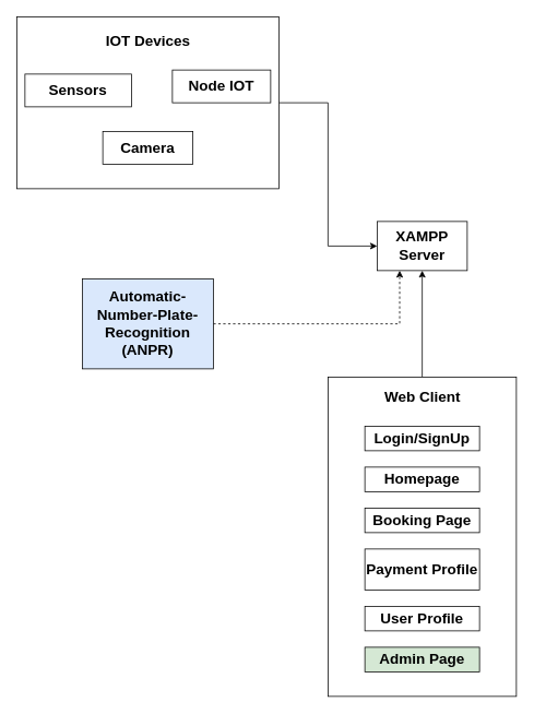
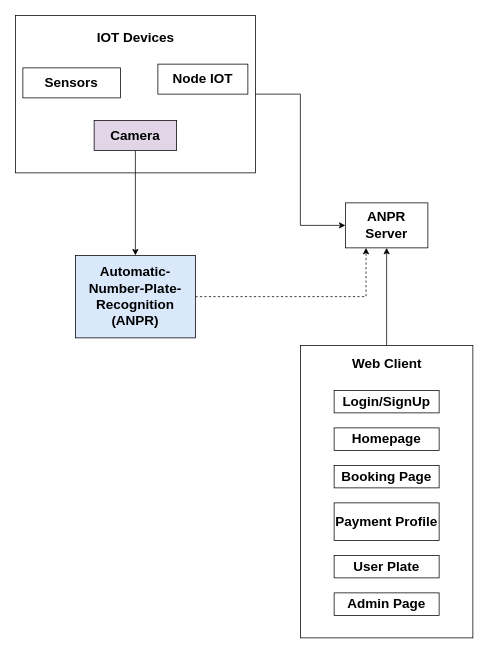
  <mxCell id="0" />
  <mxCell id="1" parent="0" />
  <mxCell id="2" style="edgeStyle=orthogonalEdgeStyle;rounded=0;orthogonalLoop=1;jettySize=auto;html=1;entryX=0;entryY=0.5;entryDx=0;entryDy=0;" parent="1" source="3" target="9" edge="1"><mxGeometry relative="1" as="geometry" /></mxCell>
  <mxCell id="3" value="" style="rounded=0;whiteSpace=wrap;html=1;" parent="1" vertex="1"><mxGeometry x="20" y="20" width="320" height="210" as="geometry" /></mxCell>
  <mxCell id="4" value="&lt;font style=&quot;font-size: 18px;&quot;&gt;&lt;b style=&quot;&quot;&gt;IOT Devices&lt;/b&gt;&lt;/font&gt;" style="text;html=1;align=center;verticalAlign=middle;resizable=0;points=[];autosize=1;strokeColor=none;fillColor=none;" parent="1" vertex="1"><mxGeometry x="115" y="30" width="130" height="40" as="geometry" /></mxCell>
  <mxCell id="5" value="&lt;b&gt;&lt;font style=&quot;font-size: 18px;&quot;&gt;Node IOT&lt;/font&gt;&lt;/b&gt;" style="rounded=0;whiteSpace=wrap;html=1;" parent="1" vertex="1"><mxGeometry x="210" y="85" width="120" height="40" as="geometry" /></mxCell>
  <mxCell id="6" value="&lt;b&gt;&lt;font style=&quot;font-size: 18px;&quot;&gt;Sensors&lt;/font&gt;&lt;/b&gt;" style="rounded=0;whiteSpace=wrap;html=1;" parent="1" vertex="1"><mxGeometry x="30" y="90" width="130" height="40" as="geometry" /></mxCell>
- <mxCell id="8" value="&lt;b&gt;&lt;font style=&quot;font-size: 18px;&quot;&gt;Camera&lt;/font&gt;&lt;/b&gt;" style="rounded=0;whiteSpace=wrap;html=1;" parent="1" vertex="1"><mxGeometry x="125" y="160" width="110" height="40" as="geometry" /></mxCell>
- <mxCell id="9" value="&lt;b&gt;&lt;font style=&quot;font-size: 18px;&quot;&gt;XAMPP Server&lt;/font&gt;&lt;/b&gt;" style="rounded=0;whiteSpace=wrap;html=1;" parent="1" vertex="1"><mxGeometry x="460" y="270" width="110" height="60" as="geometry" /></mxCell>
+ <mxCell id="7" style="edgeStyle=orthogonalEdgeStyle;rounded=0;orthogonalLoop=1;jettySize=auto;html=1;exitX=0.5;exitY=1;exitDx=0;exitDy=0;entryX=0.5;entryY=0;entryDx=0;entryDy=0;" parent="1" source="8" target="11" edge="1"><mxGeometry relative="1" as="geometry" /></mxCell>
+ <mxCell id="8" value="&lt;b&gt;&lt;font style=&quot;font-size: 18px;&quot;&gt;Camera&lt;/font&gt;&lt;/b&gt;" style="rounded=0;whiteSpace=wrap;html=1;fillColor=#e1d5e7;" parent="1" vertex="1"><mxGeometry x="125" y="160" width="110" height="40" as="geometry" /></mxCell>
+ <mxCell id="9" value="&lt;b&gt;&lt;font style=&quot;font-size: 18px;&quot;&gt;ANPR Server&lt;/font&gt;&lt;/b&gt;" style="rounded=0;whiteSpace=wrap;html=1;" parent="1" vertex="1"><mxGeometry x="460" y="270" width="110" height="60" as="geometry" /></mxCell>
  <mxCell id="10" style="edgeStyle=orthogonalEdgeStyle;rounded=0;orthogonalLoop=1;jettySize=auto;html=1;entryX=0.25;entryY=1;entryDx=0;entryDy=0;dashed=1;" parent="1" source="11" target="9" edge="1"><mxGeometry relative="1" as="geometry" /></mxCell>
  <mxCell id="11" value="&lt;b&gt;&lt;font style=&quot;font-size: 18px;&quot;&gt;Automatic-Number-Plate-Recognition (ANPR)&lt;/font&gt;&lt;/b&gt;" style="rounded=0;whiteSpace=wrap;html=1;fillColor=#dae8fc;" parent="1" vertex="1"><mxGeometry x="100" y="340" width="160" height="110" as="geometry" /></mxCell>
  <mxCell id="12" style="edgeStyle=orthogonalEdgeStyle;rounded=0;orthogonalLoop=1;jettySize=auto;html=1;entryX=0.5;entryY=1;entryDx=0;entryDy=0;" parent="1" source="13" target="9" edge="1"><mxGeometry relative="1" as="geometry" /></mxCell>
  <mxCell id="13" value="" style="rounded=0;whiteSpace=wrap;html=1;" parent="1" vertex="1"><mxGeometry x="400" y="460" width="230" height="390" as="geometry" /></mxCell>
  <mxCell id="14" value="&lt;b&gt;&lt;font style=&quot;font-size: 18px;&quot;&gt;Web Client&lt;/font&gt;&lt;/b&gt;" style="text;html=1;align=center;verticalAlign=middle;resizable=0;points=[];autosize=1;strokeColor=none;fillColor=none;" parent="1" vertex="1"><mxGeometry x="455" y="465" width="120" height="40" as="geometry" /></mxCell>
- <mxCell id="15" value="&lt;b&gt;&lt;font style=&quot;font-size: 18px;&quot;&gt;User Profile&lt;/font&gt;&lt;/b&gt;" style="rounded=0;whiteSpace=wrap;html=1;" parent="1" vertex="1"><mxGeometry x="445" y="740" width="140" height="30" as="geometry" /></mxCell>
+ <mxCell id="15" value="&lt;b&gt;&lt;font style=&quot;font-size: 18px;&quot;&gt;User Plate&lt;/font&gt;&lt;/b&gt;" style="rounded=0;whiteSpace=wrap;html=1;" parent="1" vertex="1"><mxGeometry x="445" y="740" width="140" height="30" as="geometry" /></mxCell>
  <mxCell id="16" value="&lt;b&gt;&lt;font style=&quot;font-size: 18px;&quot;&gt;Login/SignUp&lt;/font&gt;&lt;/b&gt;" style="rounded=0;whiteSpace=wrap;html=1;" parent="1" vertex="1"><mxGeometry x="445" y="520" width="140" height="30" as="geometry" /></mxCell>
  <mxCell id="17" value="&lt;b&gt;&lt;font style=&quot;font-size: 18px;&quot;&gt;Homepage&lt;/font&gt;&lt;/b&gt;" style="rounded=0;whiteSpace=wrap;html=1;" parent="1" vertex="1"><mxGeometry x="445" y="570" width="140" height="30" as="geometry" /></mxCell>
  <mxCell id="18" value="&lt;b&gt;&lt;font style=&quot;font-size: 18px;&quot;&gt;Payment Profile&lt;/font&gt;&lt;/b&gt;" style="rounded=0;whiteSpace=wrap;html=1;" parent="1" vertex="1"><mxGeometry x="445" y="670" width="140" height="50" as="geometry" /></mxCell>
  <mxCell id="19" value="&lt;b&gt;&lt;font style=&quot;font-size: 18px;&quot;&gt;Booking Page&lt;/font&gt;&lt;/b&gt;" style="rounded=0;whiteSpace=wrap;html=1;" parent="1" vertex="1"><mxGeometry x="445" y="620" width="140" height="30" as="geometry" /></mxCell>
- <mxCell id="20" value="&lt;b&gt;&lt;font style=&quot;font-size: 18px;&quot;&gt;Admin Page&lt;/font&gt;&lt;/b&gt;" style="rounded=0;whiteSpace=wrap;html=1;fillColor=#d5e8d4;" parent="1" vertex="1"><mxGeometry x="445" y="790" width="140" height="30" as="geometry" /></mxCell>
+ <mxCell id="20" value="&lt;b&gt;&lt;font style=&quot;font-size: 18px;&quot;&gt;Admin Page&lt;/font&gt;&lt;/b&gt;" style="rounded=0;whiteSpace=wrap;html=1;" parent="1" vertex="1"><mxGeometry x="445" y="790" width="140" height="30" as="geometry" /></mxCell>
